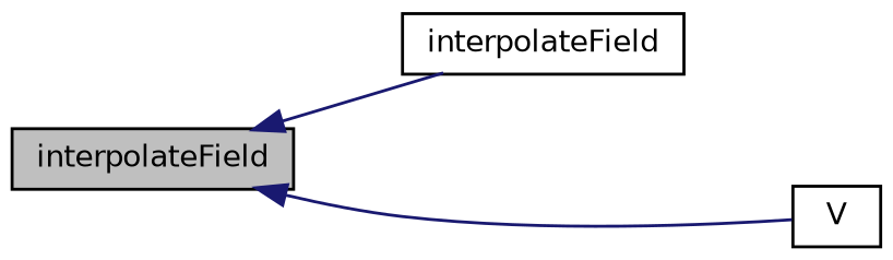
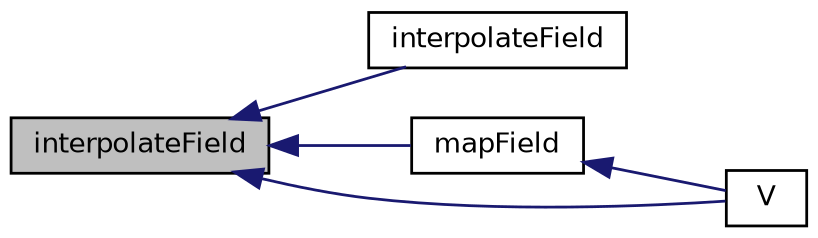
  digraph {
    rankdir=LR
    node [color=black fontname=Helvetica fontsize=10 shape=record]
    edge [color=midnightblue dir=back fontname=Helvetica fontsize=10 labelfontname=Helvetica labelfontsize=10 style=solid]
    n1 [fillcolor=grey75 fontcolor=black height=0.2 label=interpolateField style=filled width=0.4]
    n2 [height=0.2 label=interpolateField width=0.4]
+   n3 [height=0.2 label=mapField width=0.4]
    n4 [height=0.2 label=V width=0.4]
    n1 -> n2
+   n1 -> n3
    n1 -> n4
+   n3 -> n4
  }
